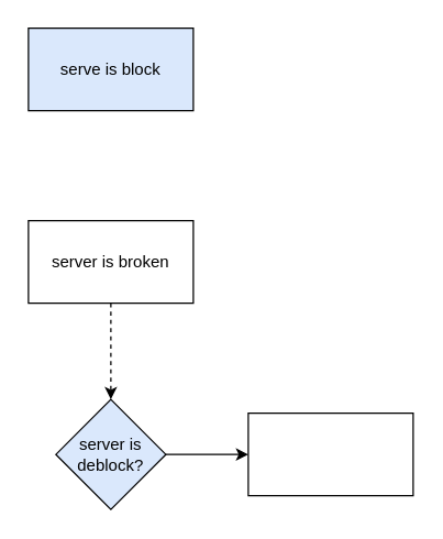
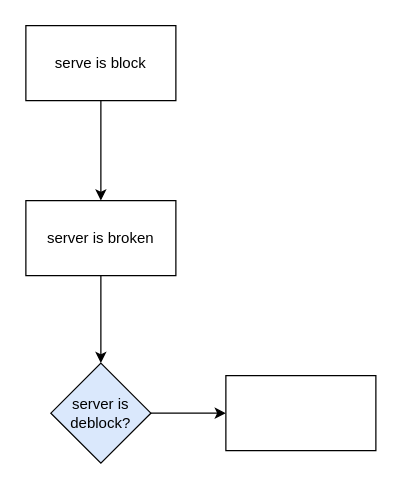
  <mxCell id="0" />
  <mxCell id="1" parent="0" />
- <mxCell id="3" value="serve is block" style="rounded=0;whiteSpace=wrap;html=1;fillColor=#dae8fc;" vertex="1" parent="1"><mxGeometry x="20" y="20" width="120" height="60" as="geometry" /></mxCell>
- <mxCell id="4" value="" style="edgeStyle=orthogonalEdgeStyle;rounded=0;orthogonalLoop=1;jettySize=auto;html=1;dashed=1;" edge="1" parent="1" source="5" target="7"><mxGeometry relative="1" as="geometry" /></mxCell>
+ <mxCell id="2" value="" style="edgeStyle=orthogonalEdgeStyle;rounded=0;orthogonalLoop=1;jettySize=auto;html=1;" edge="1" parent="1" source="3" target="5"><mxGeometry relative="1" as="geometry" /></mxCell>
+ <mxCell id="3" value="serve is block" style="rounded=0;whiteSpace=wrap;html=1;" vertex="1" parent="1"><mxGeometry x="20" y="20" width="120" height="60" as="geometry" /></mxCell>
+ <mxCell id="4" value="" style="edgeStyle=orthogonalEdgeStyle;rounded=0;orthogonalLoop=1;jettySize=auto;html=1;" edge="1" parent="1" source="5" target="7"><mxGeometry relative="1" as="geometry" /></mxCell>
  <mxCell id="5" value="server is broken" style="rounded=0;whiteSpace=wrap;html=1;" vertex="1" parent="1"><mxGeometry x="20" y="160" width="120" height="60" as="geometry" /></mxCell>
  <mxCell id="6" value="" style="edgeStyle=orthogonalEdgeStyle;rounded=0;orthogonalLoop=1;jettySize=auto;html=1;" edge="1" parent="1" source="7" target="8"><mxGeometry relative="1" as="geometry" /></mxCell>
  <mxCell id="7" value="server is deblock?" style="rhombus;whiteSpace=wrap;html=1;rounded=0;fillColor=#dae8fc;" vertex="1" parent="1"><mxGeometry x="40" y="290" width="80" height="80" as="geometry" /></mxCell>
  <mxCell id="8" value="" style="rounded=0;whiteSpace=wrap;html=1;" vertex="1" parent="1"><mxGeometry x="180" y="300" width="120" height="60" as="geometry" /></mxCell>
